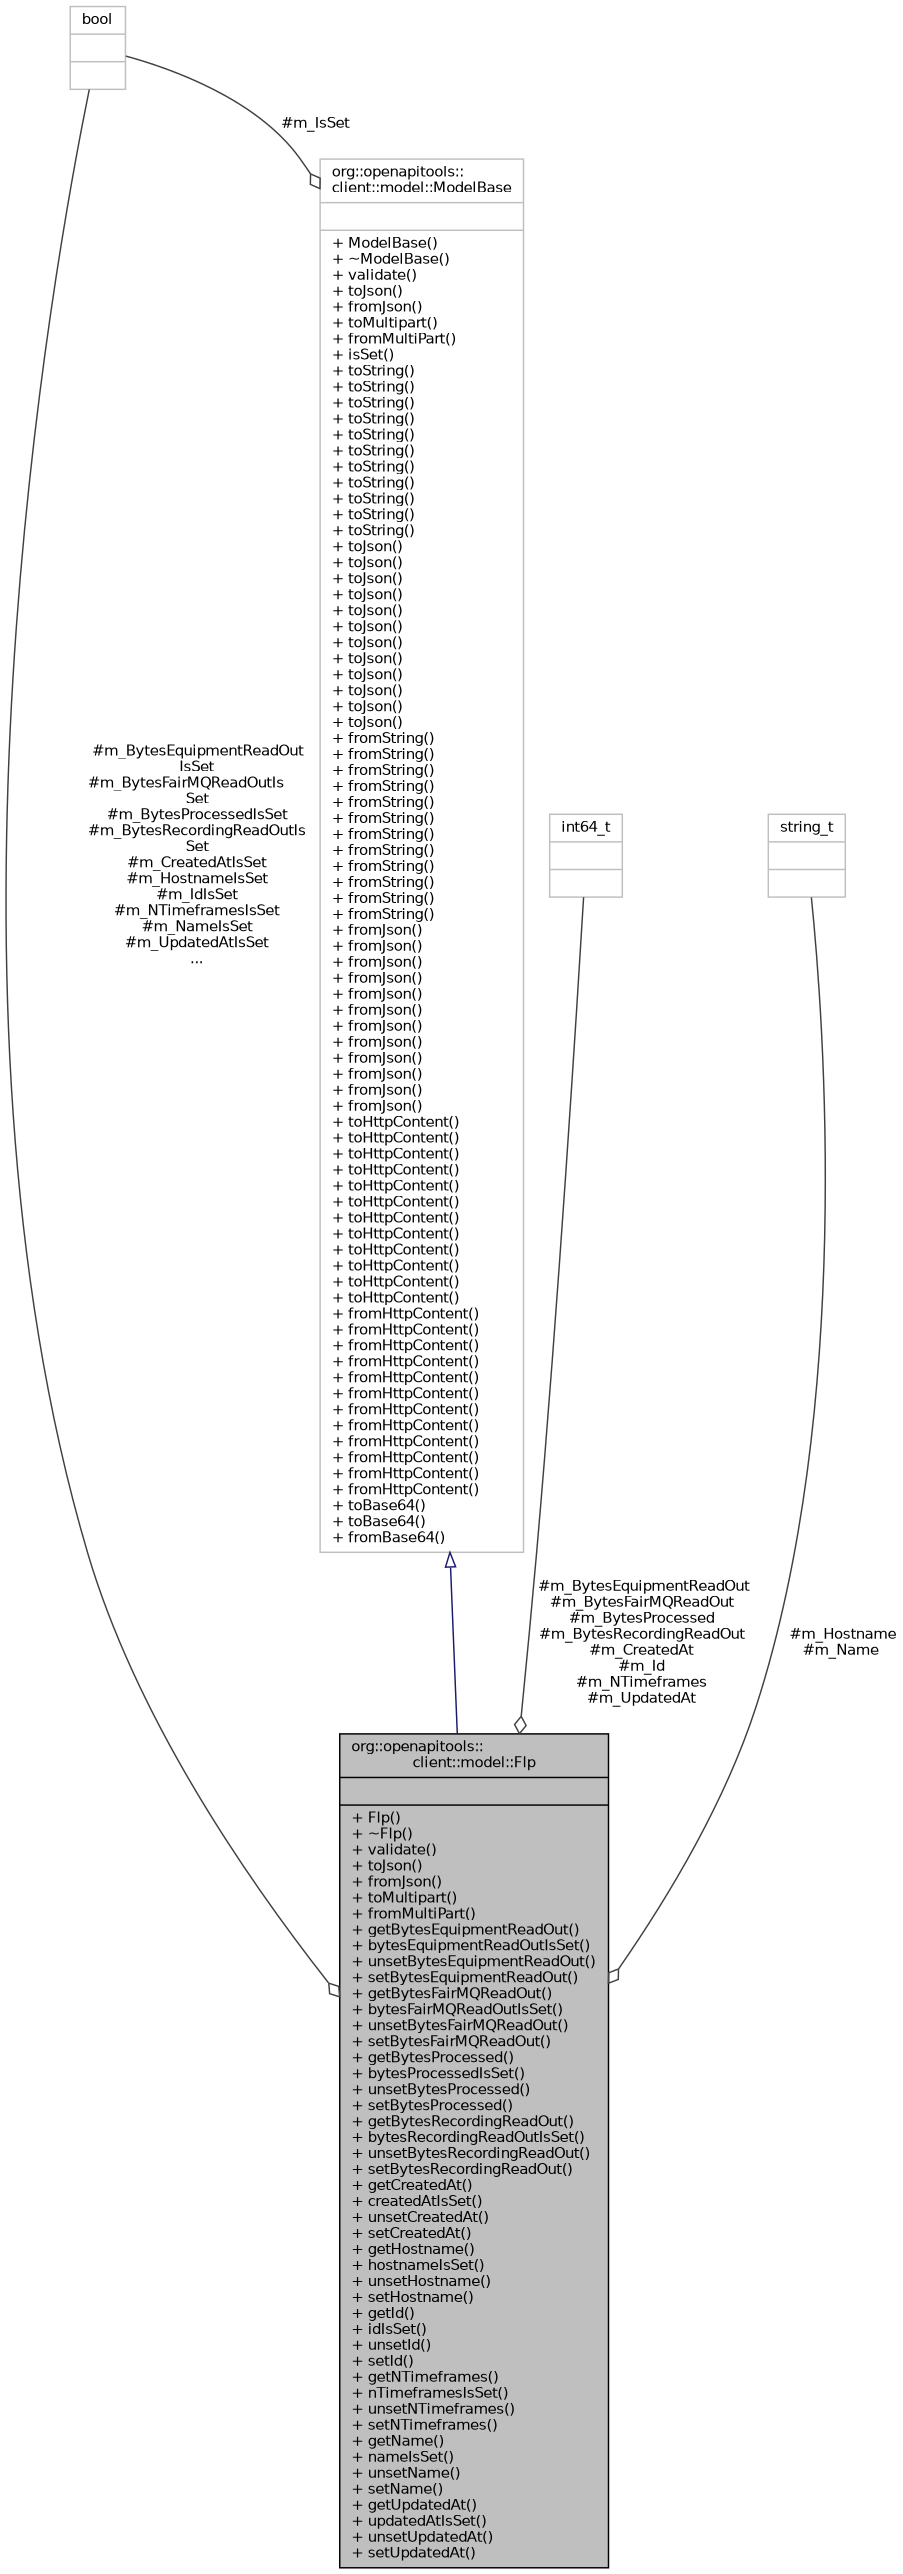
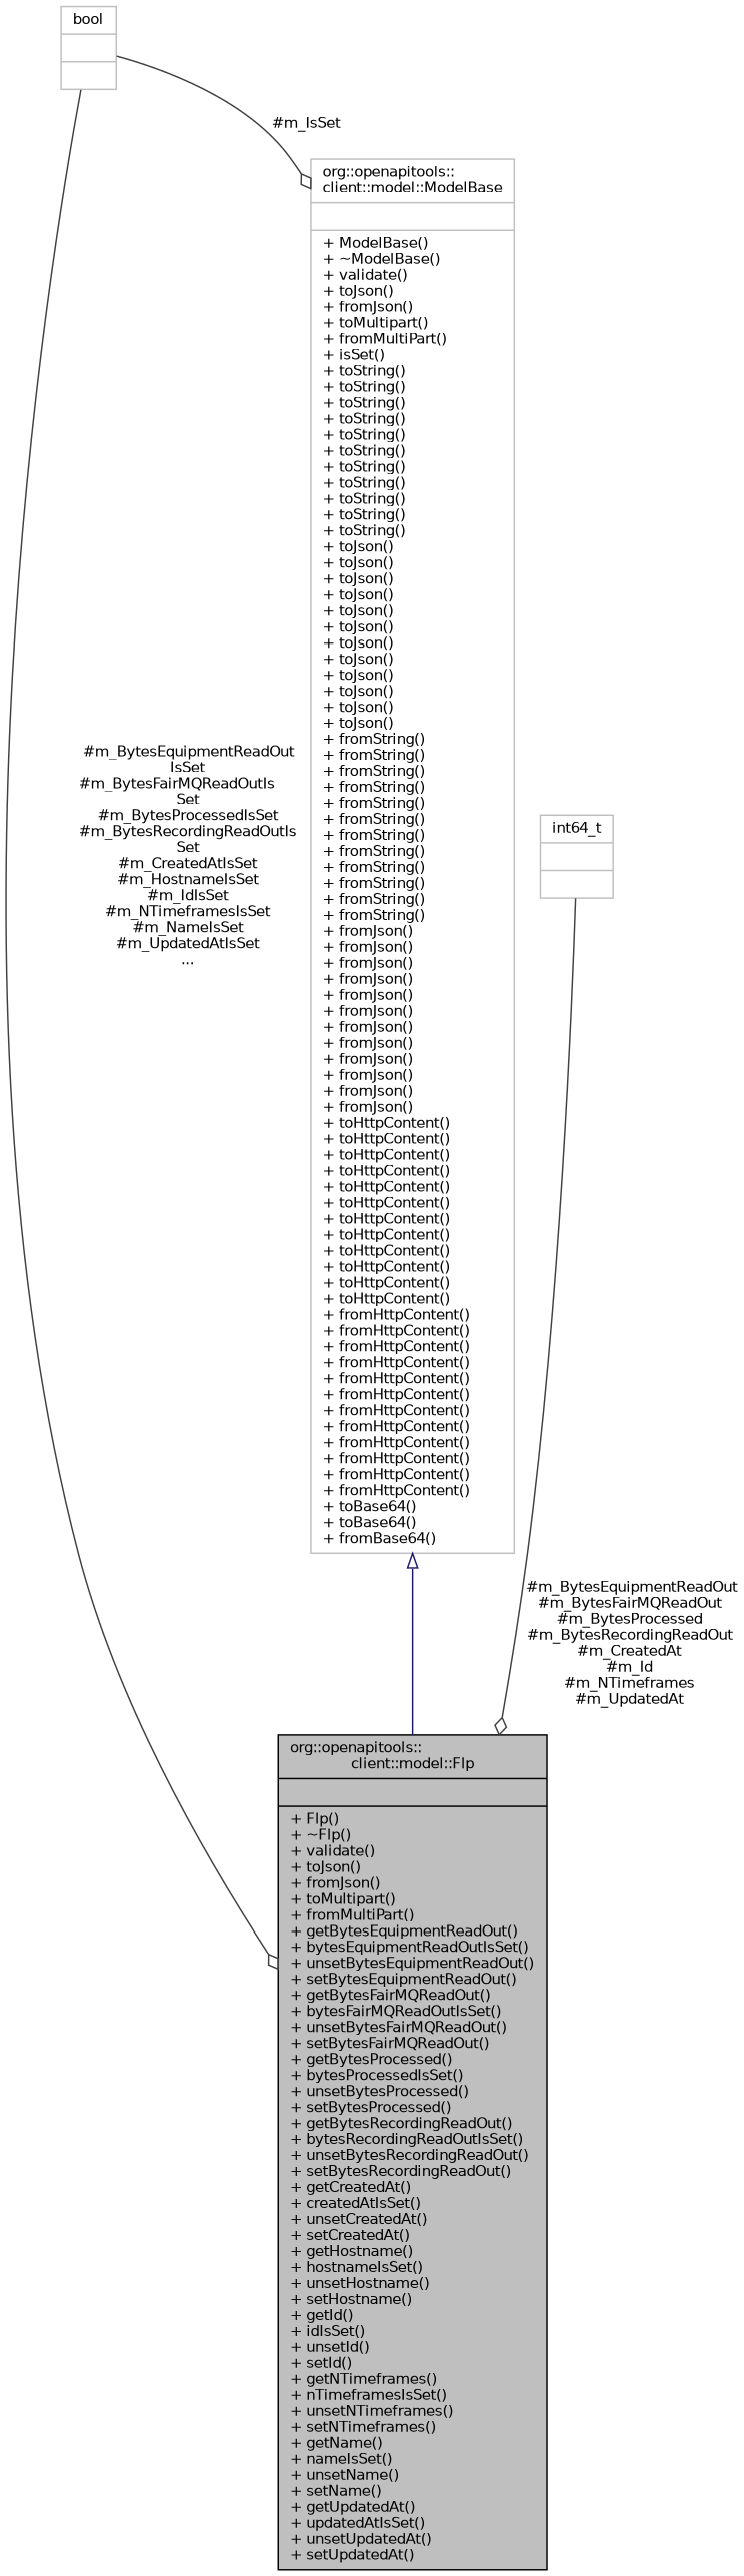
  digraph {
    node [color=grey75 fontname=Helvetica fontsize=10 shape=record]
    edge [color=grey25 fontname=Helvetica fontsize=10 labelfontname=Helvetica labelfontsize=10 style=solid arrowhead=odiamond]
    n1 [color=black fillcolor=grey75 fontcolor=black height=0.2 label="{org::openapitools::\lclient::model::Flp\n||+ Flp()\l+ ~Flp()\l+ validate()\l+ toJson()\l+ fromJson()\l+ toMultipart()\l+ fromMultiPart()\l+ getBytesEquipmentReadOut()\l+ bytesEquipmentReadOutIsSet()\l+ unsetBytesEquipmentReadOut()\l+ setBytesEquipmentReadOut()\l+ getBytesFairMQReadOut()\l+ bytesFairMQReadOutIsSet()\l+ unsetBytesFairMQReadOut()\l+ setBytesFairMQReadOut()\l+ getBytesProcessed()\l+ bytesProcessedIsSet()\l+ unsetBytesProcessed()\l+ setBytesProcessed()\l+ getBytesRecordingReadOut()\l+ bytesRecordingReadOutIsSet()\l+ unsetBytesRecordingReadOut()\l+ setBytesRecordingReadOut()\l+ getCreatedAt()\l+ createdAtIsSet()\l+ unsetCreatedAt()\l+ setCreatedAt()\l+ getHostname()\l+ hostnameIsSet()\l+ unsetHostname()\l+ setHostname()\l+ getId()\l+ idIsSet()\l+ unsetId()\l+ setId()\l+ getNTimeframes()\l+ nTimeframesIsSet()\l+ unsetNTimeframes()\l+ setNTimeframes()\l+ getName()\l+ nameIsSet()\l+ unsetName()\l+ setName()\l+ getUpdatedAt()\l+ updatedAtIsSet()\l+ unsetUpdatedAt()\l+ setUpdatedAt()\l}" style=filled width=0.4]
    n2 [height=0.2 label="{org::openapitools::\lclient::model::ModelBase\n||+ ModelBase()\l+ ~ModelBase()\l+ validate()\l+ toJson()\l+ fromJson()\l+ toMultipart()\l+ fromMultiPart()\l+ isSet()\l+ toString()\l+ toString()\l+ toString()\l+ toString()\l+ toString()\l+ toString()\l+ toString()\l+ toString()\l+ toString()\l+ toString()\l+ toString()\l+ toJson()\l+ toJson()\l+ toJson()\l+ toJson()\l+ toJson()\l+ toJson()\l+ toJson()\l+ toJson()\l+ toJson()\l+ toJson()\l+ toJson()\l+ toJson()\l+ fromString()\l+ fromString()\l+ fromString()\l+ fromString()\l+ fromString()\l+ fromString()\l+ fromString()\l+ fromString()\l+ fromString()\l+ fromString()\l+ fromString()\l+ fromString()\l+ fromJson()\l+ fromJson()\l+ fromJson()\l+ fromJson()\l+ fromJson()\l+ fromJson()\l+ fromJson()\l+ fromJson()\l+ fromJson()\l+ fromJson()\l+ fromJson()\l+ fromJson()\l+ toHttpContent()\l+ toHttpContent()\l+ toHttpContent()\l+ toHttpContent()\l+ toHttpContent()\l+ toHttpContent()\l+ toHttpContent()\l+ toHttpContent()\l+ toHttpContent()\l+ toHttpContent()\l+ toHttpContent()\l+ toHttpContent()\l+ fromHttpContent()\l+ fromHttpContent()\l+ fromHttpContent()\l+ fromHttpContent()\l+ fromHttpContent()\l+ fromHttpContent()\l+ fromHttpContent()\l+ fromHttpContent()\l+ fromHttpContent()\l+ fromHttpContent()\l+ fromHttpContent()\l+ fromHttpContent()\l+ toBase64()\l+ toBase64()\l+ fromBase64()\l}" width=0.4]
    n3 [height=0.2 label="{bool\n||}" width=0.4]
    n4 [height=0.2 label="{int64_t\n||}" width=0.4]
-   n5 [height=0.2 label="{string_t\n||}" width=0.4]
    n2 -> n1 [arrowtail=onormal color=midnightblue dir=back arrowhead=""]
    n3 -> n1 [label=" #m_BytesEquipmentReadOut\lIsSet\n#m_BytesFairMQReadOutIs\lSet\n#m_BytesProcessedIsSet\n#m_BytesRecordingReadOutIs\lSet\n#m_CreatedAtIsSet\n#m_HostnameIsSet\n#m_IdIsSet\n#m_NTimeframesIsSet\n#m_NameIsSet\n#m_UpdatedAtIsSet\n..."]
    n3 -> n2 [label=" #m_IsSet"]
    n4 -> n1 [label=" #m_BytesEquipmentReadOut\n#m_BytesFairMQReadOut\n#m_BytesProcessed\n#m_BytesRecordingReadOut\n#m_CreatedAt\n#m_Id\n#m_NTimeframes\n#m_UpdatedAt"]
-   n5 -> n1 [label=" #m_Hostname\n#m_Name"]
  }
